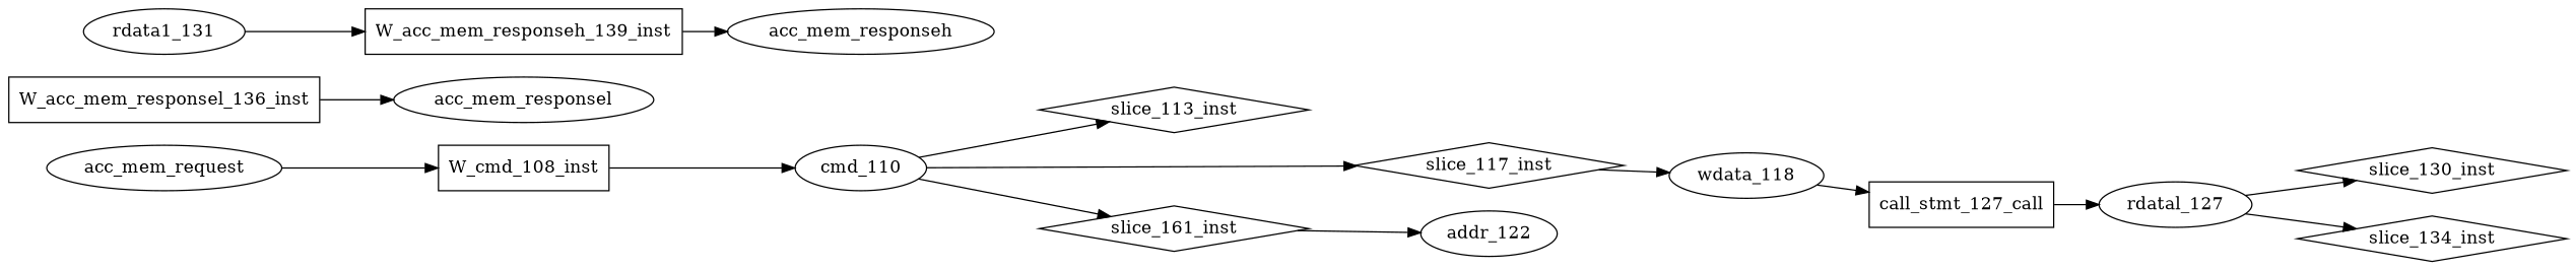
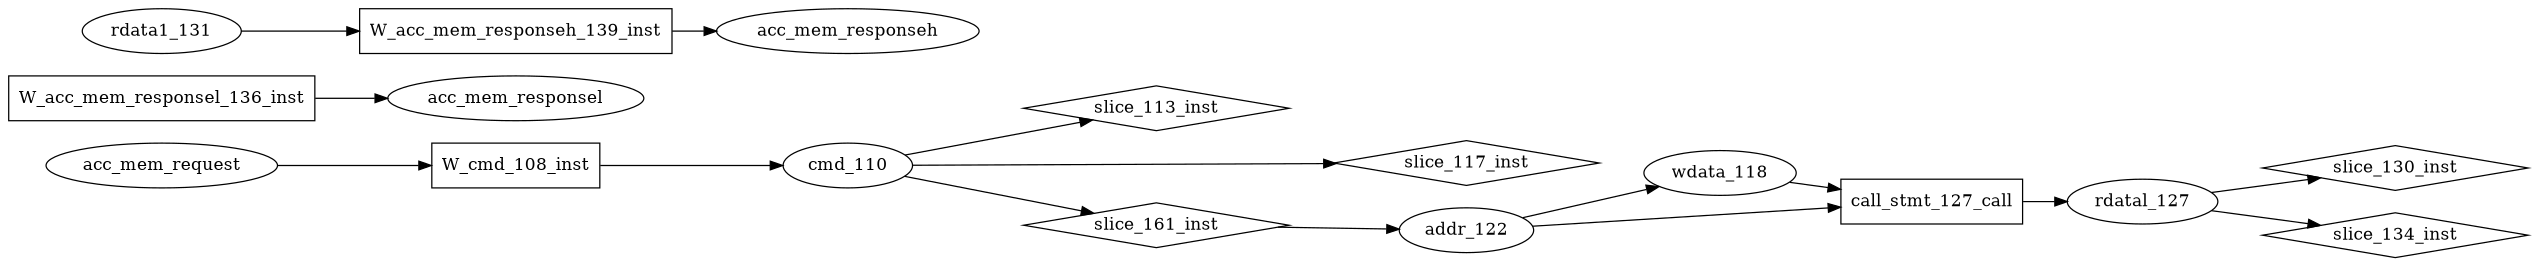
  digraph {
    rankdir=LR
    node [shape=ellipse]
    call_stmt_127_call [shape=rectangle]
    addr_122
    rdatal_127
    slice_113_inst [shape=diamond]
    cmd_110
    slice_117_inst [shape=diamond]
    n7 [label=slice_161_inst shape=diamond]
    wdata_118
    W_acc_mem_responsel_136_inst [shape=rectangle]
    acc_mem_responsel [shape=""]
    W_acc_mem_responseh_139_inst [shape=rectangle]
    rdata1_131
    acc_mem_responseh [shape=""]
    slice_130_inst [shape=diamond]
    slice_134_inst [shape=diamond]
    W_cmd_108_inst [shape=rectangle]
    acc_mem_request [shape=""]
    call_stmt_127_call -> rdatal_127
+   addr_122 -> call_stmt_127_call
    rdatal_127 -> slice_130_inst
    rdatal_127 -> slice_134_inst
    cmd_110 -> slice_113_inst
    cmd_110 -> slice_117_inst
    cmd_110 -> n7
-   slice_117_inst -> wdata_118
+   addr_122 -> wdata_118
    n7 -> addr_122
    wdata_118 -> call_stmt_127_call
    W_acc_mem_responsel_136_inst -> acc_mem_responsel
    W_acc_mem_responseh_139_inst -> acc_mem_responseh
    rdata1_131 -> W_acc_mem_responseh_139_inst
    W_cmd_108_inst -> cmd_110
    acc_mem_request -> W_cmd_108_inst
  }
